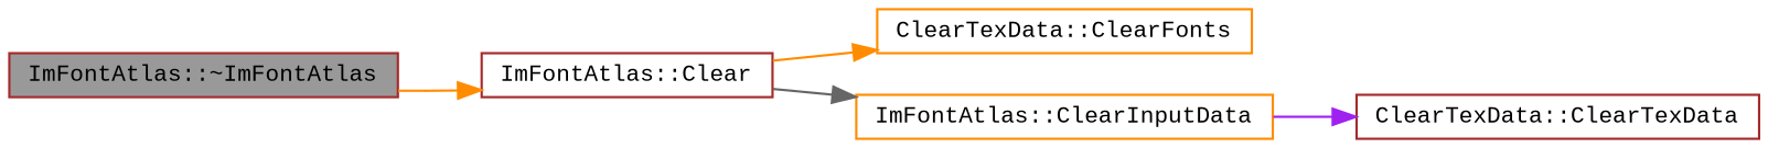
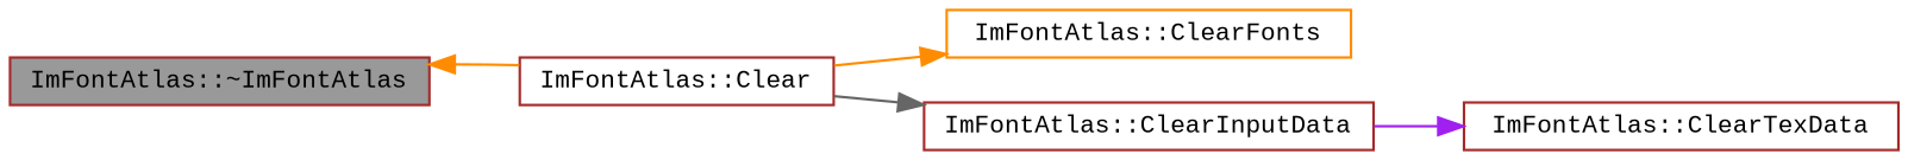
  digraph {
    fontname="Liberation Mono"
    rankdir=LR
    node [color=brown fillcolor=white fontname="Liberation Mono" fontsize=10 shape=box style=filled]
    edge [color=darkorange fontname="Liberation Mono" fontsize=10 labelfontname=Helvetica labelfontsize=10 style=solid]
    n1 [fillcolor=grey60 fontcolor=black height=0.2 label="ImFontAtlas::~ImFontAtlas" width=0.4]
    n2 [height=0.2 label="ImFontAtlas::Clear" width=0.4]
-   n3 [color=darkorange height=0.2 label="ClearTexData::ClearFonts" width=0.4]
-   n4 [color=darkorange height=0.2 label="ImFontAtlas::ClearInputData" width=0.4]
-   n5 [height=0.2 label="ClearTexData::ClearTexData" width=0.4]
-   n1 -> n2
+   n3 [color=darkorange height=0.2 label="ImFontAtlas::ClearFonts" width=0.4]
+   n4 [height=0.2 label="ImFontAtlas::ClearInputData" width=0.4]
+   n5 [height=0.2 label="ImFontAtlas::ClearTexData" width=0.4]
+   n2 -> n1
    n2 -> n3
    n2 -> n4 [color=gray40]
    n4 -> n5 [color=purple]
  }
